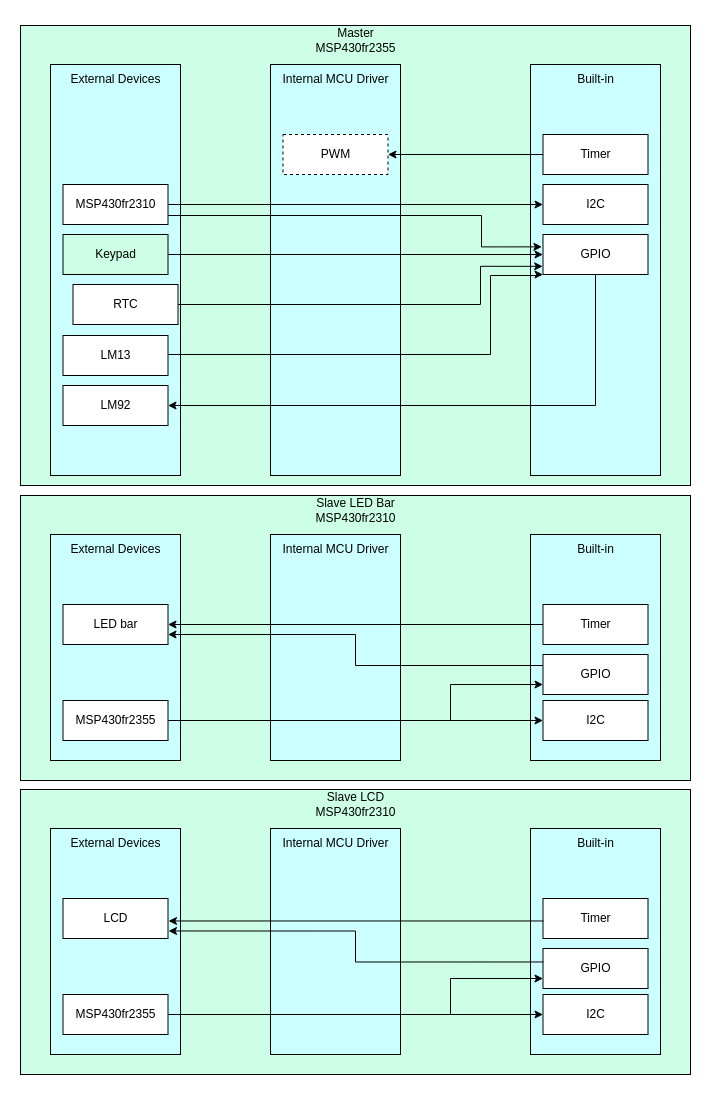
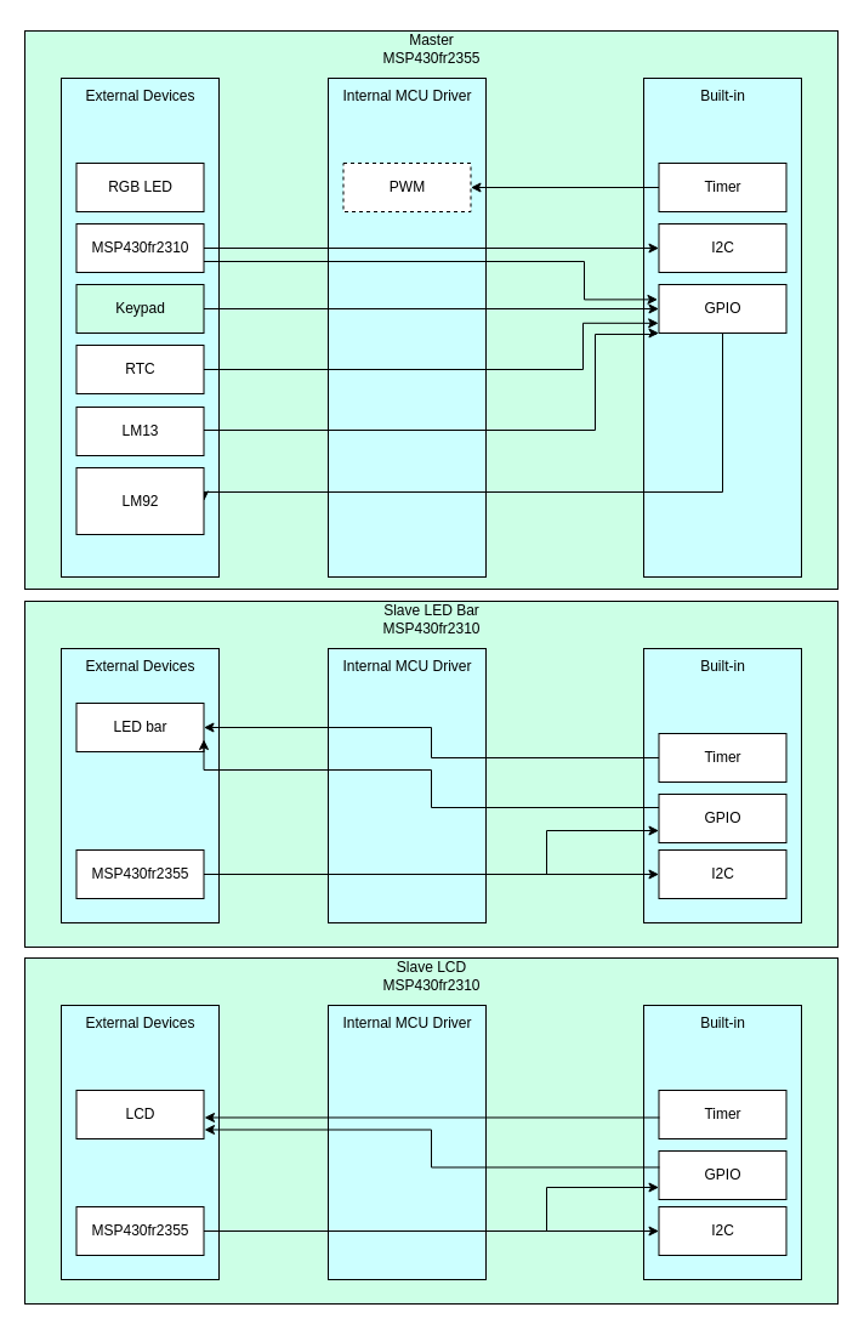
  <mxCell id="0" />
  <mxCell id="1" parent="0" />
  <mxCell id="2" value="" style="rounded=0;whiteSpace=wrap;html=1;fillColor=#CCFFE6;" parent="1" vertex="1"><mxGeometry x="20" y="25" width="670" height="460" as="geometry" /></mxCell>
  <mxCell id="3" value="" style="rounded=0;whiteSpace=wrap;html=1;fillColor=#CCFFFF;" parent="1" vertex="1"><mxGeometry x="50" y="64" width="130" height="411" as="geometry" /></mxCell>
  <mxCell id="4" value="External Devices" style="text;html=1;align=center;verticalAlign=middle;resizable=0;points=[];autosize=1;strokeColor=none;fillColor=none;" parent="1" vertex="1"><mxGeometry x="60" y="64" width="110" height="30" as="geometry" /></mxCell>
  <mxCell id="5" value="" style="rounded=0;whiteSpace=wrap;html=1;fillColor=#CCFFFF;" parent="1" vertex="1"><mxGeometry x="270" y="64" width="130" height="411" as="geometry" /></mxCell>
  <mxCell id="6" value="Internal MCU Driver" style="text;html=1;align=center;verticalAlign=middle;resizable=0;points=[];autosize=1;strokeColor=none;fillColor=none;" parent="1" vertex="1"><mxGeometry x="270" y="64" width="130" height="30" as="geometry" /></mxCell>
  <mxCell id="7" value="" style="rounded=0;whiteSpace=wrap;html=1;fillColor=#CCFFFF;" parent="1" vertex="1"><mxGeometry x="530" y="64" width="130" height="411" as="geometry" /></mxCell>
  <mxCell id="8" value="Built-in" style="text;html=1;align=center;verticalAlign=middle;resizable=0;points=[];autosize=1;strokeColor=none;fillColor=none;" parent="1" vertex="1"><mxGeometry x="565" y="64" width="60" height="30" as="geometry" /></mxCell>
+ <mxCell id="9" value="RGB LED" style="rounded=0;whiteSpace=wrap;html=1;" parent="1" vertex="1"><mxGeometry x="62.5" y="134" width="105" height="40" as="geometry" /></mxCell>
  <mxCell id="10" style="edgeStyle=orthogonalEdgeStyle;rounded=0;orthogonalLoop=1;jettySize=auto;html=1;entryX=0;entryY=0.5;entryDx=0;entryDy=0;" parent="1" source="11" target="21" edge="1"><mxGeometry relative="1" as="geometry"><mxPoint x="480" y="254" as="targetPoint" /></mxGeometry></mxCell>
  <mxCell id="11" value="Keypad" style="rounded=0;whiteSpace=wrap;html=1;fillColor=#ccffe6;" parent="1" vertex="1"><mxGeometry x="62.5" y="234" width="105" height="40" as="geometry" /></mxCell>
  <mxCell id="12" style="edgeStyle=orthogonalEdgeStyle;rounded=0;orthogonalLoop=1;jettySize=auto;html=1;entryX=0;entryY=0.5;entryDx=0;entryDy=0;" parent="1" source="14" target="36" edge="1"><mxGeometry relative="1" as="geometry" /></mxCell>
  <mxCell id="13" style="edgeStyle=orthogonalEdgeStyle;rounded=0;orthogonalLoop=1;jettySize=auto;html=1;entryX=-0.01;entryY=0.309;entryDx=0;entryDy=0;entryPerimeter=0;" parent="1" source="14" target="21" edge="1"><mxGeometry relative="1" as="geometry"><mxPoint x="481" y="255" as="targetPoint" /><Array as="points"><mxPoint x="481" y="215" /><mxPoint x="481" y="246" /><mxPoint x="542" y="246" /></Array></mxGeometry></mxCell>
  <mxCell id="14" value="MSP430fr2310" style="rounded=0;whiteSpace=wrap;html=1;" parent="1" vertex="1"><mxGeometry x="62.5" y="184" width="105" height="40" as="geometry" /></mxCell>
  <mxCell id="15" value="PWM" style="rounded=0;whiteSpace=wrap;html=1;dashed=1;" parent="1" vertex="1"><mxGeometry x="282.5" y="134" width="105" height="40" as="geometry" /></mxCell>
  <mxCell id="16" style="edgeStyle=orthogonalEdgeStyle;rounded=0;orthogonalLoop=1;jettySize=auto;html=1;" edge="1" parent="1" source="17" target="15"><mxGeometry relative="1" as="geometry" /></mxCell>
  <mxCell id="17" value="Timer" style="rounded=0;whiteSpace=wrap;html=1;" parent="1" vertex="1"><mxGeometry x="542.5" y="134" width="105" height="40" as="geometry" /></mxCell>
  <mxCell id="18" style="edgeStyle=orthogonalEdgeStyle;rounded=0;orthogonalLoop=1;jettySize=auto;html=1;entryX=-0.003;entryY=0.796;entryDx=0;entryDy=0;entryPerimeter=0;" parent="1" source="19" target="21" edge="1"><mxGeometry relative="1" as="geometry"><mxPoint x="480" y="255" as="targetPoint" /><Array as="points"><mxPoint x="480" y="304" /><mxPoint x="480" y="265" /><mxPoint x="542" y="265" /></Array></mxGeometry></mxCell>
- <mxCell id="19" value="RTC" style="rounded=0;whiteSpace=wrap;html=1;" parent="1" vertex="1"><mxGeometry x="72.5" y="284" width="105" height="40" as="geometry" /></mxCell>
+ <mxCell id="19" value="RTC" style="rounded=0;whiteSpace=wrap;html=1;" parent="1" vertex="1"><mxGeometry x="62.5" y="284" width="105" height="40" as="geometry" /></mxCell>
  <mxCell id="20" style="edgeStyle=orthogonalEdgeStyle;rounded=0;orthogonalLoop=1;jettySize=auto;html=1;entryX=1;entryY=0.5;entryDx=0;entryDy=0;" edge="1" parent="1" source="21" target="58"><mxGeometry relative="1" as="geometry"><Array as="points"><mxPoint x="595" y="405" /></Array></mxGeometry></mxCell>
  <mxCell id="21" value="GPIO" style="rounded=0;whiteSpace=wrap;html=1;" parent="1" vertex="1"><mxGeometry x="542.5" y="234" width="105" height="40" as="geometry" /></mxCell>
  <mxCell id="22" value="&lt;div&gt;Master&lt;/div&gt;MSP430fr2355" style="text;html=1;align=center;verticalAlign=middle;resizable=0;points=[];autosize=1;strokeColor=none;fillColor=none;" parent="1" vertex="1"><mxGeometry x="305" y="20" width="100" height="40" as="geometry" /></mxCell>
  <mxCell id="23" value="" style="rounded=0;whiteSpace=wrap;html=1;fillColor=#CCFFE6;" parent="1" vertex="1"><mxGeometry x="20" y="495" width="670" height="285" as="geometry" /></mxCell>
  <mxCell id="24" value="" style="rounded=0;whiteSpace=wrap;html=1;fillColor=#CCFFFF;" parent="1" vertex="1"><mxGeometry x="50" y="534" width="130" height="226" as="geometry" /></mxCell>
  <mxCell id="25" value="External Devices" style="text;html=1;align=center;verticalAlign=middle;resizable=0;points=[];autosize=1;strokeColor=none;fillColor=none;" parent="1" vertex="1"><mxGeometry x="60" y="534" width="110" height="30" as="geometry" /></mxCell>
  <mxCell id="26" value="" style="rounded=0;whiteSpace=wrap;html=1;fillColor=#CCFFFF;" parent="1" vertex="1"><mxGeometry x="270" y="534" width="130" height="226" as="geometry" /></mxCell>
  <mxCell id="27" value="Internal MCU Driver" style="text;html=1;align=center;verticalAlign=middle;resizable=0;points=[];autosize=1;strokeColor=none;fillColor=none;" parent="1" vertex="1"><mxGeometry x="270" y="534" width="130" height="30" as="geometry" /></mxCell>
  <mxCell id="28" value="" style="rounded=0;whiteSpace=wrap;html=1;fillColor=#CCFFFF;" parent="1" vertex="1"><mxGeometry x="530" y="534" width="130" height="226" as="geometry" /></mxCell>
  <mxCell id="29" value="Built-in" style="text;html=1;align=center;verticalAlign=middle;resizable=0;points=[];autosize=1;strokeColor=none;fillColor=none;" parent="1" vertex="1"><mxGeometry x="565" y="534" width="60" height="30" as="geometry" /></mxCell>
- <mxCell id="30" value="LED bar" style="rounded=0;whiteSpace=wrap;html=1;" parent="1" vertex="1"><mxGeometry x="62.5" y="604" width="105" height="40" as="geometry" /></mxCell>
+ <mxCell id="30" value="LED bar" style="rounded=0;whiteSpace=wrap;html=1;" parent="1" vertex="1"><mxGeometry x="62.5" y="579" width="105" height="40" as="geometry" /></mxCell>
  <mxCell id="31" style="edgeStyle=orthogonalEdgeStyle;rounded=0;orthogonalLoop=1;jettySize=auto;html=1;entryX=1;entryY=0.5;entryDx=0;entryDy=0;" edge="1" parent="1" source="32" target="30"><mxGeometry relative="1" as="geometry" /></mxCell>
  <mxCell id="32" value="Timer" style="rounded=0;whiteSpace=wrap;html=1;" parent="1" vertex="1"><mxGeometry x="542.5" y="604" width="105" height="40" as="geometry" /></mxCell>
  <mxCell id="33" style="edgeStyle=orthogonalEdgeStyle;rounded=0;orthogonalLoop=1;jettySize=auto;html=1;entryX=1;entryY=0.75;entryDx=0;entryDy=0;" edge="1" parent="1" source="34" target="30"><mxGeometry relative="1" as="geometry"><Array as="points"><mxPoint x="355" y="665" /><mxPoint x="355" y="634" /></Array></mxGeometry></mxCell>
  <mxCell id="34" value="GPIO" style="rounded=0;whiteSpace=wrap;html=1;" parent="1" vertex="1"><mxGeometry x="542.5" y="654" width="105" height="40" as="geometry" /></mxCell>
  <mxCell id="35" value="&lt;div&gt;Slave LED Bar&lt;/div&gt;MSP430fr2310" style="text;html=1;align=center;verticalAlign=middle;resizable=0;points=[];autosize=1;strokeColor=none;fillColor=none;" parent="1" vertex="1"><mxGeometry x="305" y="490" width="100" height="40" as="geometry" /></mxCell>
  <mxCell id="36" value="I2C" style="rounded=0;whiteSpace=wrap;html=1;" parent="1" vertex="1"><mxGeometry x="542.5" y="184" width="105" height="40" as="geometry" /></mxCell>
  <mxCell id="37" style="edgeStyle=orthogonalEdgeStyle;rounded=0;orthogonalLoop=1;jettySize=auto;html=1;entryX=0;entryY=0.75;entryDx=0;entryDy=0;" parent="1" source="39" target="34" edge="1"><mxGeometry relative="1" as="geometry"><Array as="points"><mxPoint x="450" y="720" /><mxPoint x="450" y="684" /></Array></mxGeometry></mxCell>
  <mxCell id="38" style="edgeStyle=orthogonalEdgeStyle;rounded=0;orthogonalLoop=1;jettySize=auto;html=1;entryX=0;entryY=0.5;entryDx=0;entryDy=0;" parent="1" source="39" target="40" edge="1"><mxGeometry relative="1" as="geometry"><Array as="points" /></mxGeometry></mxCell>
  <mxCell id="39" value="MSP430fr2355" style="rounded=0;whiteSpace=wrap;html=1;" parent="1" vertex="1"><mxGeometry x="62.5" y="700" width="105" height="40" as="geometry" /></mxCell>
  <mxCell id="40" value="I2C" style="rounded=0;whiteSpace=wrap;html=1;" parent="1" vertex="1"><mxGeometry x="542.5" y="700" width="105" height="40" as="geometry" /></mxCell>
  <mxCell id="41" value="" style="rounded=0;whiteSpace=wrap;html=1;fillColor=#CCFFE6;" parent="1" vertex="1"><mxGeometry x="20" y="789" width="670" height="285" as="geometry" /></mxCell>
  <mxCell id="42" value="" style="rounded=0;whiteSpace=wrap;html=1;fillColor=#CCFFFF;" parent="1" vertex="1"><mxGeometry x="50" y="828" width="130" height="226" as="geometry" /></mxCell>
  <mxCell id="43" value="External Devices" style="text;html=1;align=center;verticalAlign=middle;resizable=0;points=[];autosize=1;strokeColor=none;fillColor=none;" parent="1" vertex="1"><mxGeometry x="60" y="828" width="110" height="30" as="geometry" /></mxCell>
  <mxCell id="44" value="" style="rounded=0;whiteSpace=wrap;html=1;fillColor=#CCFFFF;" parent="1" vertex="1"><mxGeometry x="270" y="828" width="130" height="226" as="geometry" /></mxCell>
  <mxCell id="45" value="Internal MCU Driver" style="text;html=1;align=center;verticalAlign=middle;resizable=0;points=[];autosize=1;strokeColor=none;fillColor=none;" parent="1" vertex="1"><mxGeometry x="270" y="828" width="130" height="30" as="geometry" /></mxCell>
  <mxCell id="46" value="" style="rounded=0;whiteSpace=wrap;html=1;fillColor=#CCFFFF;" parent="1" vertex="1"><mxGeometry x="530" y="828" width="130" height="226" as="geometry" /></mxCell>
  <mxCell id="47" value="Built-in" style="text;html=1;align=center;verticalAlign=middle;resizable=0;points=[];autosize=1;strokeColor=none;fillColor=none;" parent="1" vertex="1"><mxGeometry x="565" y="828" width="60" height="30" as="geometry" /></mxCell>
  <mxCell id="48" value="LCD" style="rounded=0;whiteSpace=wrap;html=1;" parent="1" vertex="1"><mxGeometry x="62.5" y="898" width="105" height="40" as="geometry" /></mxCell>
  <mxCell id="49" value="Timer" style="rounded=0;whiteSpace=wrap;html=1;" parent="1" vertex="1"><mxGeometry x="542.5" y="898" width="105" height="40" as="geometry" /></mxCell>
  <mxCell id="50" value="GPIO" style="rounded=0;whiteSpace=wrap;html=1;" parent="1" vertex="1"><mxGeometry x="542.5" y="948" width="105" height="40" as="geometry" /></mxCell>
  <mxCell id="51" value="&lt;div&gt;Slave LCD&lt;/div&gt;MSP430fr2310" style="text;html=1;align=center;verticalAlign=middle;resizable=0;points=[];autosize=1;strokeColor=none;fillColor=none;" parent="1" vertex="1"><mxGeometry x="305" y="784" width="100" height="40" as="geometry" /></mxCell>
  <mxCell id="52" style="edgeStyle=orthogonalEdgeStyle;rounded=0;orthogonalLoop=1;jettySize=auto;html=1;entryX=0;entryY=0.75;entryDx=0;entryDy=0;" parent="1" source="54" target="50" edge="1"><mxGeometry relative="1" as="geometry"><Array as="points"><mxPoint x="450" y="1014" /><mxPoint x="450" y="978" /></Array></mxGeometry></mxCell>
  <mxCell id="53" style="edgeStyle=orthogonalEdgeStyle;rounded=0;orthogonalLoop=1;jettySize=auto;html=1;entryX=0;entryY=0.5;entryDx=0;entryDy=0;" parent="1" source="54" target="55" edge="1"><mxGeometry relative="1" as="geometry"><Array as="points" /></mxGeometry></mxCell>
  <mxCell id="54" value="MSP430fr2355" style="rounded=0;whiteSpace=wrap;html=1;" parent="1" vertex="1"><mxGeometry x="62.5" y="994" width="105" height="40" as="geometry" /></mxCell>
  <mxCell id="55" value="I2C" style="rounded=0;whiteSpace=wrap;html=1;" parent="1" vertex="1"><mxGeometry x="542.5" y="994" width="105" height="40" as="geometry" /></mxCell>
  <mxCell id="56" value="LM13" style="rounded=0;whiteSpace=wrap;html=1;" vertex="1" parent="1"><mxGeometry x="62.5" y="335" width="105" height="40" as="geometry" /></mxCell>
  <mxCell id="57" style="edgeStyle=orthogonalEdgeStyle;rounded=0;orthogonalLoop=1;jettySize=auto;html=1;entryX=0;entryY=1;entryDx=0;entryDy=0;" edge="1" parent="1" target="21"><mxGeometry relative="1" as="geometry"><mxPoint x="541.5" y="316" as="targetPoint" /><Array as="points"><mxPoint x="490" y="354" /><mxPoint x="490" y="275" /><mxPoint x="540" y="275" /><mxPoint x="540" y="274" /></Array><mxPoint x="167.5" y="354" as="sourcePoint" /></mxGeometry></mxCell>
- <mxCell id="58" value="LM92" style="rounded=0;whiteSpace=wrap;html=1;" vertex="1" parent="1"><mxGeometry x="62.5" y="385" width="105" height="40" as="geometry" /></mxCell>
+ <mxCell id="58" value="LM92" style="rounded=0;whiteSpace=wrap;html=1;" vertex="1" parent="1"><mxGeometry x="62.5" y="385" width="105" height="55" as="geometry" /></mxCell>
  <mxCell id="59" style="edgeStyle=orthogonalEdgeStyle;rounded=0;orthogonalLoop=1;jettySize=auto;html=1;entryX=1;entryY=0.5;entryDx=0;entryDy=0;" edge="1" parent="1"><mxGeometry relative="1" as="geometry"><mxPoint x="543" y="920.48" as="sourcePoint" /><mxPoint x="168" y="920.48" as="targetPoint" /></mxGeometry></mxCell>
  <mxCell id="60" style="edgeStyle=orthogonalEdgeStyle;rounded=0;orthogonalLoop=1;jettySize=auto;html=1;entryX=1;entryY=0.75;entryDx=0;entryDy=0;" edge="1" parent="1"><mxGeometry relative="1" as="geometry"><mxPoint x="543" y="961.48" as="sourcePoint" /><mxPoint x="168" y="930.48" as="targetPoint" /><Array as="points"><mxPoint x="355" y="961.48" /><mxPoint x="355" y="930.48" /></Array></mxGeometry></mxCell>
